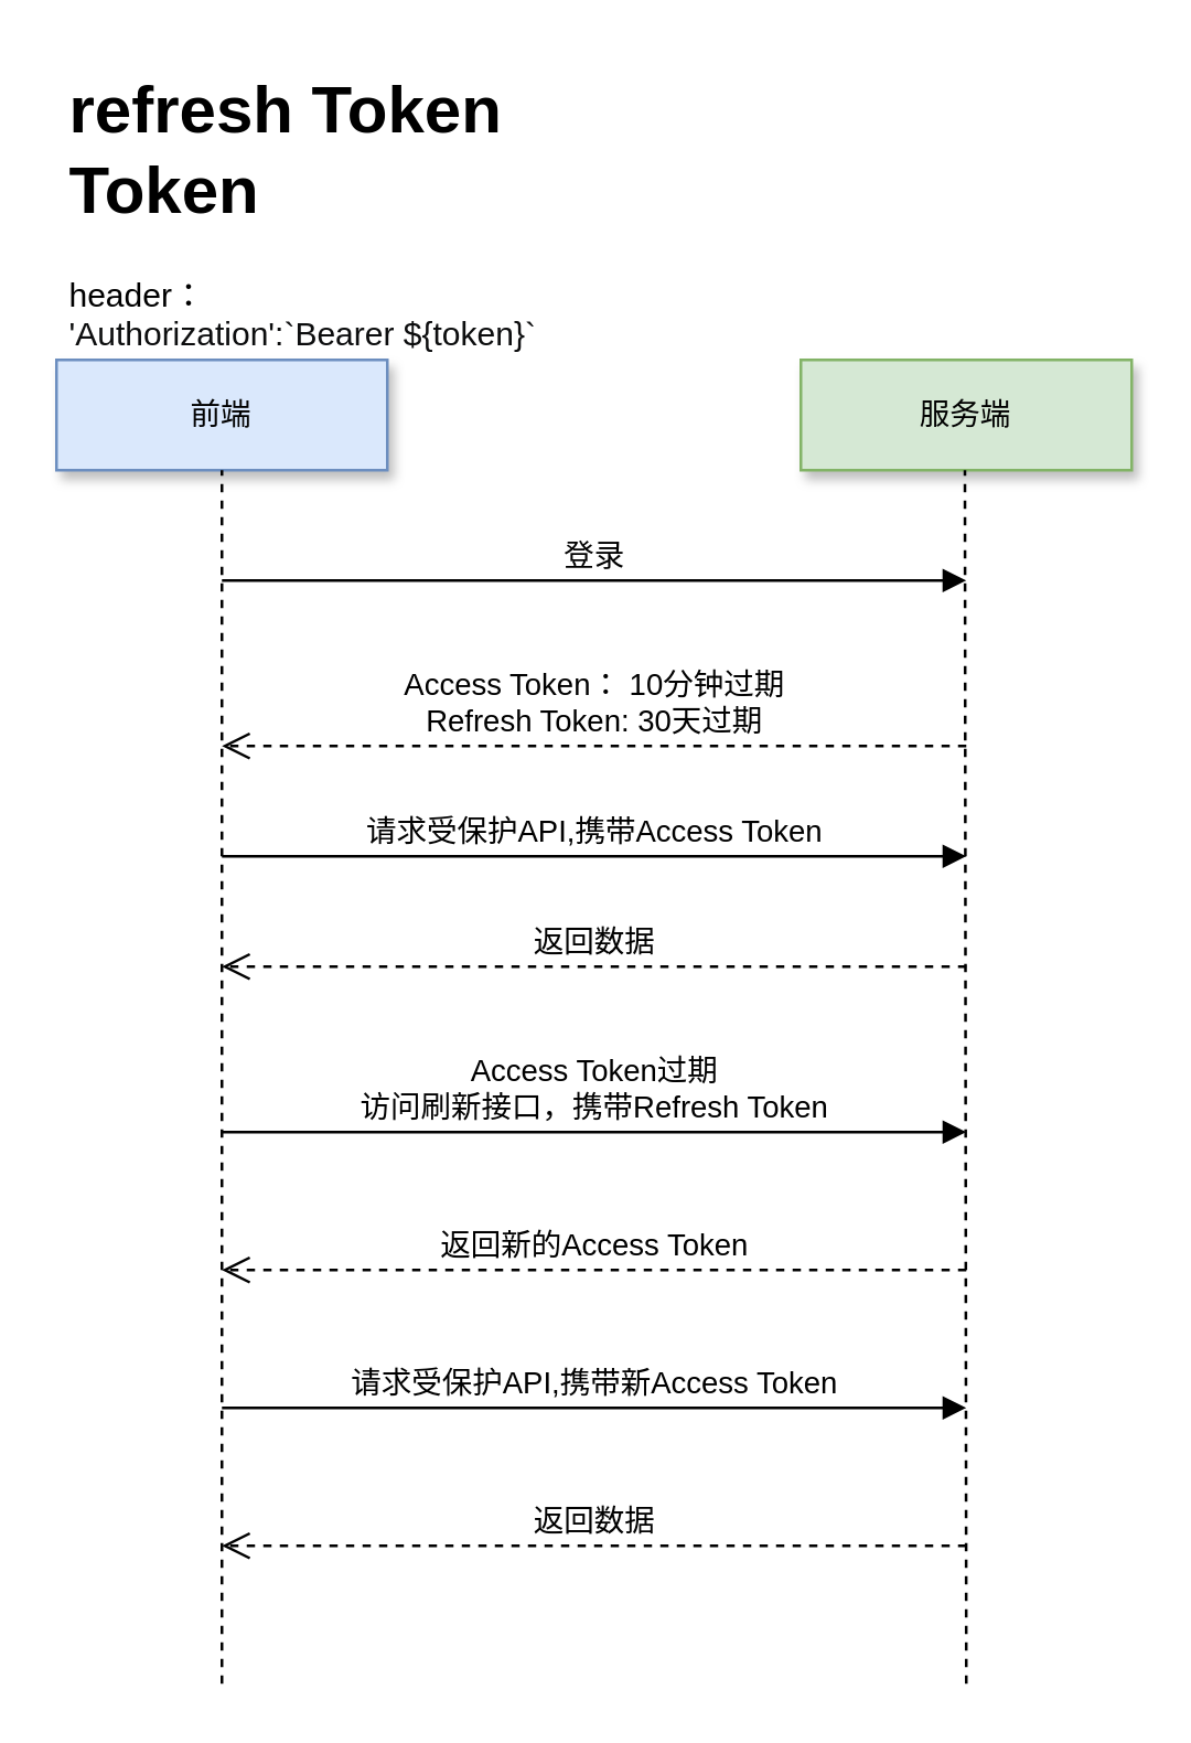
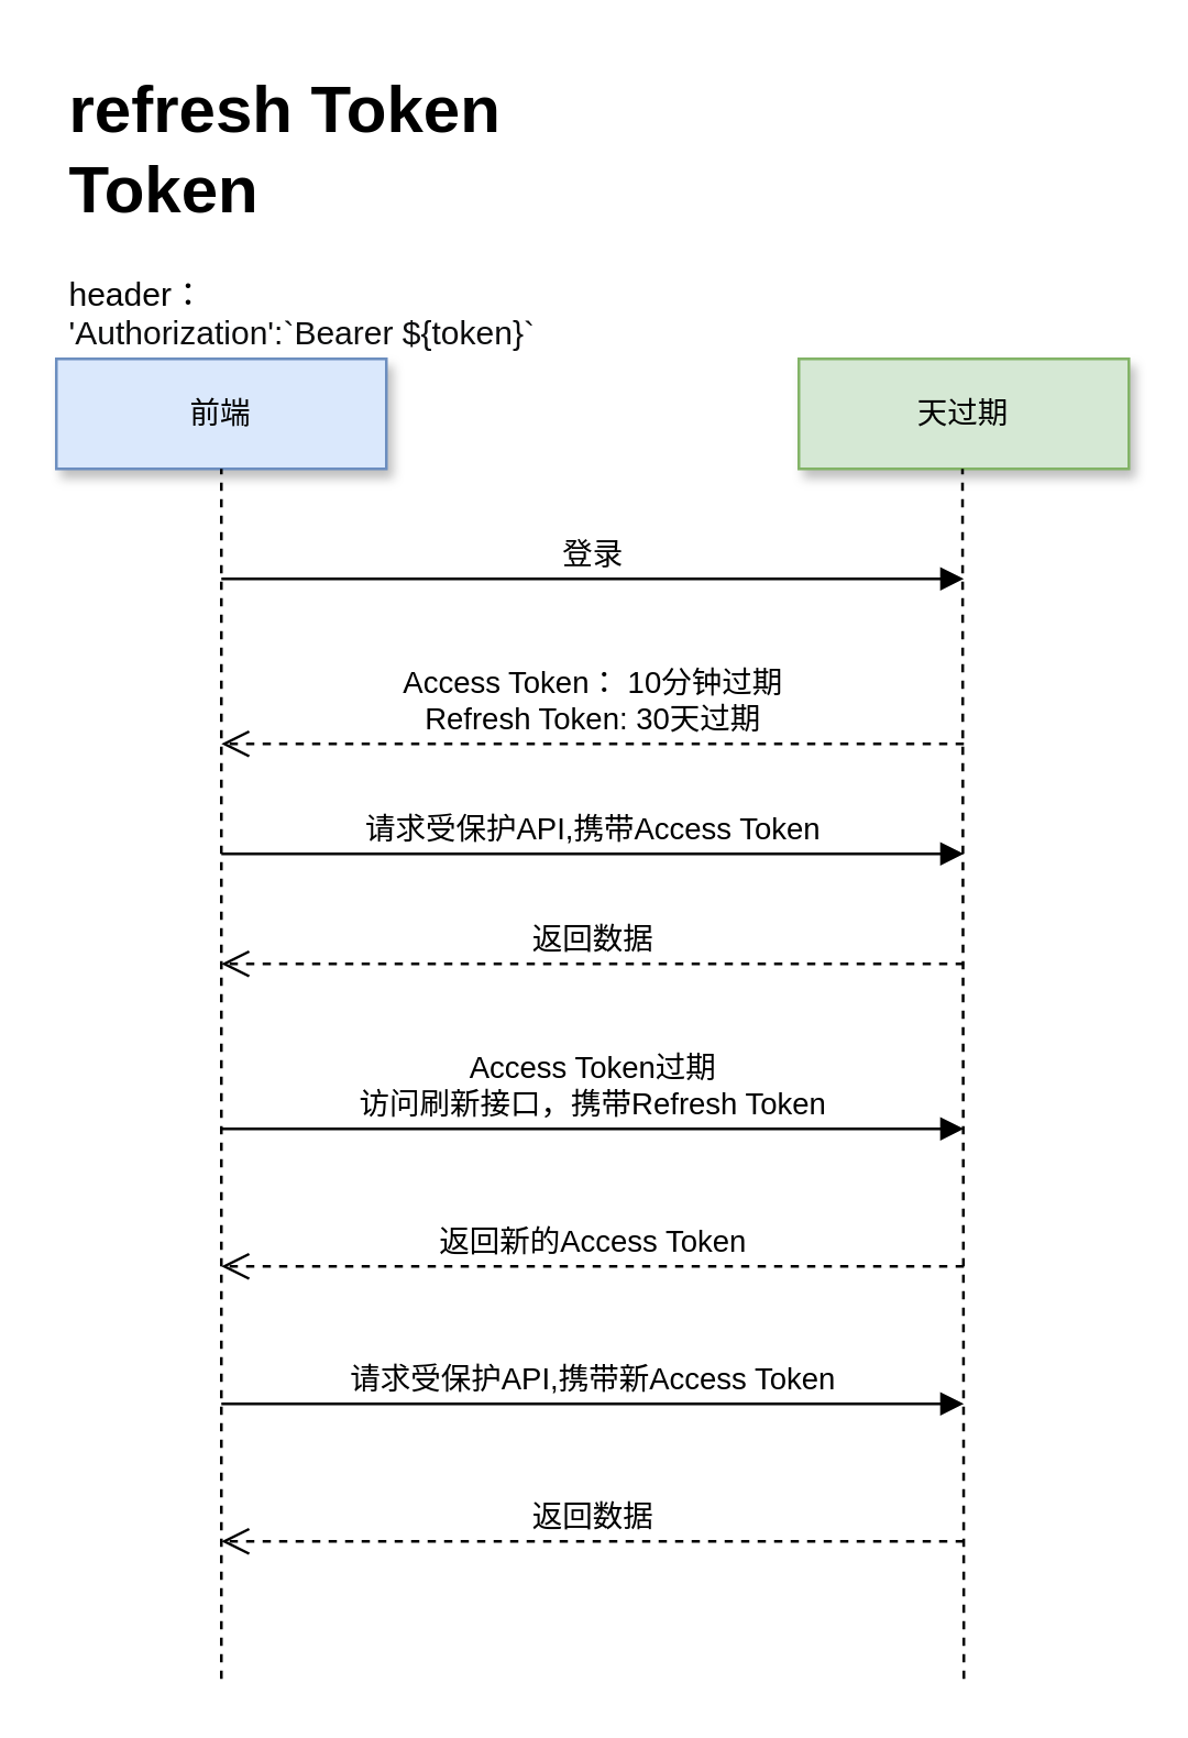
  <mxCell id="0" />
  <mxCell id="1" parent="0" />
  <mxCell id="2" value="前端" style="rounded=0;whiteSpace=wrap;html=1;fillColor=#dae8fc;shadow=1;strokeColor=#6c8ebf;fontSize=11;" vertex="1" parent="1"><mxGeometry x="20" y="130" width="120" height="40" as="geometry" /></mxCell>
- <mxCell id="3" value="服务端" style="rounded=0;whiteSpace=wrap;html=1;fillColor=#d5e8d4;shadow=1;strokeColor=#82b366;fontSize=11;" vertex="1" parent="1"><mxGeometry x="290" y="130" width="120" height="40" as="geometry" /></mxCell>
+ <mxCell id="3" value="天过期" style="rounded=0;whiteSpace=wrap;html=1;fillColor=#d5e8d4;shadow=1;strokeColor=#82b366;fontSize=11;" vertex="1" parent="1"><mxGeometry x="290" y="130" width="120" height="40" as="geometry" /></mxCell>
  <mxCell id="4" value="" style="endArrow=none;dashed=1;html=1;rounded=0;" edge="1" parent="1"><mxGeometry width="50" height="50" relative="1" as="geometry"><mxPoint x="80" y="610" as="sourcePoint" /><mxPoint x="80" y="170" as="targetPoint" /></mxGeometry></mxCell>
  <mxCell id="5" value="" style="endArrow=none;dashed=1;html=1;rounded=0;" edge="1" parent="1"><mxGeometry width="50" height="50" relative="1" as="geometry"><mxPoint x="350" y="610" as="sourcePoint" /><mxPoint x="349.5" y="170" as="targetPoint" /></mxGeometry></mxCell>
  <mxCell id="6" value="&lt;h1&gt;refresh Token Token&lt;/h1&gt;&lt;div style=&quot;&quot;&gt;&lt;font style=&quot;font-size: 12px;&quot;&gt;header：&lt;/font&gt;&lt;/div&gt;&lt;pre style=&quot;margin-top: 0px; margin-bottom: 0px; padding: var(--su12); border: 0px; font-variant-numeric: inherit; font-variant-east-asian: inherit; font-variant-alternates: inherit; font-variant-position: inherit; font-stretch: inherit; line-height: var(--lh-md); font-family: var(--ff-mono); font-optical-sizing: inherit; font-kerning: inherit; font-feature-settings: inherit; font-variation-settings: inherit; vertical-align: baseline; box-sizing: inherit; width: auto; max-height: 600px; overflow: auto; background-color: var(--highlight-bg); border-radius: var(--br-md); --_cb-line-numbers-bg: var(--black-150); color: rgb(12, 13, 14); overflow-wrap: normal; --theme-base-primary-color-h: 27; --theme-base-primary-color-s: 89%; --theme-base-primary-color-l: 48%; --theme-primary-custom-100: hsl(var(--theme-base-primary-color-h), var(--theme-base-primary-color-s), calc(var(--theme-base-primary-color-l) + ((100% - var(--theme-base-primary-color-l)) * .9))); --theme-primary-custom-200: hsl(var(--theme-base-primary-color-h), var(--theme-base-primary-color-s), calc(var(--theme-base-primary-color-l) + ((100% - var(--theme-base-primary-color-l)) * .75))); --theme-primary-custom-300: hsl(var(--theme-base-primary-color-h), var(--theme-base-primary-color-s), calc(var(--theme-base-primary-color-l) + ((100% - var(--theme-base-primary-color-l)) * .5))); --theme-primary-custom-400: hsl(var(--theme-base-primary-color-h), var(--theme-base-primary-color-s), var(--theme-base-primary-color-l)); --theme-primary-custom-500: hsl(var(--theme-base-primary-color-h), var(--theme-base-primary-color-s), calc(var(--theme-base-primary-color-l) + (var(--theme-base-primary-color-l) * -.3))); --theme-primary-custom-600: hsl(var(--theme-base-primary-color-h), var(--theme-base-primary-color-s), calc(var(--theme-base-primary-color-l) + (var(--theme-base-primary-color-l) * -.6))); --theme-primary-custom: var(--theme-primary-custom-400); --theme-button-color: initial; --theme-button-hover-color: initial; --theme-button-hover-background-color: initial; --theme-button-active-background-color: initial; --theme-button-selected-color: initial; --theme-button-selected-background-color: initial; --theme-button-outlined-border-color: initial; --theme-button-outlined-selected-border-color: initial; --theme-button-primary-color: initial; --theme-button-primary-active-color: initial; --theme-button-primary-hover-color: initial; --theme-button-primary-selected-color: initial; --theme-button-primary-background-color: initial; --theme-button-primary-active-background-color: initial; --theme-button-primary-hover-background-color: initial; --theme-button-primary-selected-background-color: initial; --theme-background-color: var(--white); --theme-background-position: top left; --theme-background-repeat: repeat; --theme-background-size: auto; --theme-background-attachment: auto; --theme-content-background-color: var(--white); --theme-content-border-color: var(--black-225); --theme-header-background-color: var(--theme-primary); --theme-header-background-position: center left; --theme-header-background-repeat: repeat; --theme-header-background-size: auto; --theme-header-background-border-bottom: 0; --theme-header-link-color: var(--theme-primary); --theme-header-sponsored-color: hsla(0,0%,100%,0.4); --theme-header-foreground-color: transparent; --theme-header-foreground-position: bottom right; --theme-header-foreground-repeat: no-repeat; --theme-header-foreground-size: auto; --theme-footer-background-color: hsl(210,8%,5%); --theme-footer-background-position: top left; --theme-footer-background-repeat: no-repeat; --theme-footer-background-size: auto; --theme-footer-background-border-top: 0; --theme-footer-title-color: var(--black-250); --theme-footer-text-color: var(--black-300); --theme-footer-link-color: var(--black-300); --theme-footer-link-color-hover: var(--black-200); --theme-footer-divider-color: var(--black-500); --theme-footer-padding-top: 0; --theme-footer-padding-bottom: 0; --theme-link-color: initial; --theme-link-color-hover: initial; --theme-link-color-visited: initial; --theme-tag-color: initial; --theme-tag-background-color: initial; --theme-tag-border-color: initial; --theme-tag-hover-color: initial; --theme-tag-hover-background-color: initial; --theme-tag-hover-border-color: initial; --theme-tag-required-color: var(--white); --theme-tag-required-background-color: var(--theme-secondary-500); --theme-tag-required-border-color: transparent; --theme-tag-required-hover-color: var(--white); --theme-tag-required-hover-background-color: var(--theme-secondary-400); --theme-tag-required-hover-border-color: transparent; --theme-body-font-family: var(--ff-sans); --theme-body-font-color: var(--black-600); --theme-post-title-font-family: var(--ff-sans); --theme-post-title-color: var(--theme-link-color); --theme-post-title-color-hover: var(--theme-link-color-hover); --theme-post-title-color-visited: var(--theme-link-color-visited); --theme-post-body-font-family: var(--ff-sans); --theme-post-owner-background-color: var(--theme-secondary-100); --theme-post-owner-new-background-color: var(--theme-secondary-200); --theme-topbar-bottom-border: 1px solid var(--black-225);&quot; class=&quot;lang-js s-code-block&quot;&gt;&lt;code style=&quot;margin: 0px; padding: 0px; border: 0px; font-style: inherit; font-variant: inherit; font-weight: inherit; font-stretch: inherit; line-height: inherit; font-family: inherit; font-optical-sizing: inherit; font-kerning: inherit; font-feature-settings: inherit; font-variation-settings: inherit; vertical-align: baseline; box-sizing: inherit; background-color: transparent; --theme-base-primary-color-h: 27; --theme-base-primary-color-s: 89%; --theme-base-primary-color-l: 48%; --theme-primary-custom-100: hsl(var(--theme-base-primary-color-h), var(--theme-base-primary-color-s), calc(var(--theme-base-primary-color-l) + ((100% - var(--theme-base-primary-color-l)) * .9))); --theme-primary-custom-200: hsl(var(--theme-base-primary-color-h), var(--theme-base-primary-color-s), calc(var(--theme-base-primary-color-l) + ((100% - var(--theme-base-primary-color-l)) * .75))); --theme-primary-custom-300: hsl(var(--theme-base-primary-color-h), var(--theme-base-primary-color-s), calc(var(--theme-base-primary-color-l) + ((100% - var(--theme-base-primary-color-l)) * .5))); --theme-primary-custom-400: hsl(var(--theme-base-primary-color-h), var(--theme-base-primary-color-s), var(--theme-base-primary-color-l)); --theme-primary-custom-500: hsl(var(--theme-base-primary-color-h), var(--theme-base-primary-color-s), calc(var(--theme-base-primary-color-l) + (var(--theme-base-primary-color-l) * -.3))); --theme-primary-custom-600: hsl(var(--theme-base-primary-color-h), var(--theme-base-primary-color-s), calc(var(--theme-base-primary-color-l) + (var(--theme-base-primary-color-l) * -.6))); --theme-primary-custom: var(--theme-primary-custom-400); --theme-button-color: initial; --theme-button-hover-color: initial; --theme-button-hover-background-color: initial; --theme-button-active-background-color: initial; --theme-button-selected-color: initial; --theme-button-selected-background-color: initial; --theme-button-outlined-border-color: initial; --theme-button-outlined-selected-border-color: initial; --theme-button-primary-color: initial; --theme-button-primary-active-color: initial; --theme-button-primary-hover-color: initial; --theme-button-primary-selected-color: initial; --theme-button-primary-background-color: initial; --theme-button-primary-active-background-color: initial; --theme-button-primary-hover-background-color: initial; --theme-button-primary-selected-background-color: initial; --theme-background-color: var(--white); --theme-background-position: top left; --theme-background-repeat: repeat; --theme-background-size: auto; --theme-background-attachment: auto; --theme-content-background-color: var(--white); --theme-content-border-color: var(--black-225); --theme-header-background-color: var(--theme-primary); --theme-header-background-position: center left; --theme-header-background-repeat: repeat; --theme-header-background-size: auto; --theme-header-background-border-bottom: 0; --theme-header-link-color: var(--theme-primary); --theme-header-sponsored-color: hsla(0,0%,100%,0.4); --theme-header-foreground-color: transparent; --theme-header-foreground-position: bottom right; --theme-header-foreground-repeat: no-repeat; --theme-header-foreground-size: auto; --theme-footer-background-color: hsl(210,8%,5%); --theme-footer-background-position: top left; --theme-footer-background-repeat: no-repeat; --theme-footer-background-size: auto; --theme-footer-background-border-top: 0; --theme-footer-title-color: var(--black-250); --theme-footer-text-color: var(--black-300); --theme-footer-link-color: var(--black-300); --theme-footer-link-color-hover: var(--black-200); --theme-footer-divider-color: var(--black-500); --theme-footer-padding-top: 0; --theme-footer-padding-bottom: 0; --theme-link-color: initial; --theme-link-color-hover: initial; --theme-link-color-visited: initial; --theme-tag-color: initial; --theme-tag-background-color: initial; --theme-tag-border-color: initial; --theme-tag-hover-color: initial; --theme-tag-hover-background-color: initial; --theme-tag-hover-border-color: initial; --theme-tag-required-color: var(--white); --theme-tag-required-background-color: var(--theme-secondary-500); --theme-tag-required-border-color: transparent; --theme-tag-required-hover-color: var(--white); --theme-tag-required-hover-background-color: var(--theme-secondary-400); --theme-tag-required-hover-border-color: transparent; --theme-body-font-family: var(--ff-sans); --theme-body-font-color: var(--black-600); --theme-post-title-font-family: var(--ff-sans); --theme-post-title-color: var(--theme-link-color); --theme-post-title-color-hover: var(--theme-link-color-hover); --theme-post-title-color-visited: var(--theme-link-color-visited); --theme-post-body-font-family: var(--ff-sans); --theme-post-owner-background-color: var(--theme-secondary-100); --theme-post-owner-new-background-color: var(--theme-secondary-200); --theme-topbar-bottom-border: 1px solid var(--black-225);&quot; class=&quot;hljs language-javascript&quot;&gt;&lt;font style=&quot;font-size: 12px;&quot;&gt;'Authorization':&lt;span style=&quot;margin: 0px; padding: 0px; border: 0px; font-style: inherit; font-variant: inherit; font-weight: inherit; font-stretch: inherit; line-height: inherit; font-family: inherit; font-optical-sizing: inherit; font-kerning: inherit; font-feature-settings: inherit; font-variation-settings: inherit; vertical-align: baseline; box-sizing: inherit; --theme-base-primary-color-h: 27; --theme-base-primary-color-s: 89%; --theme-base-primary-color-l: 48%; --theme-primary-custom-100: hsl(var(--theme-base-primary-color-h), var(--theme-base-primary-color-s), calc(var(--theme-base-primary-color-l) + ((100% - var(--theme-base-primary-color-l)) * .9))); --theme-primary-custom-200: hsl(var(--theme-base-primary-color-h), var(--theme-base-primary-color-s), calc(var(--theme-base-primary-color-l) + ((100% - var(--theme-base-primary-color-l)) * .75))); --theme-primary-custom-300: hsl(var(--theme-base-primary-color-h), var(--theme-base-primary-color-s), calc(var(--theme-base-primary-color-l) + ((100% - var(--theme-base-primary-color-l)) * .5))); --theme-primary-custom-400: hsl(var(--theme-base-primary-color-h), var(--theme-base-primary-color-s), var(--theme-base-primary-color-l)); --theme-primary-custom-500: hsl(var(--theme-base-primary-color-h), var(--theme-base-primary-color-s), calc(var(--theme-base-primary-color-l) + (var(--theme-base-primary-color-l) * -.3))); --theme-primary-custom-600: hsl(var(--theme-base-primary-color-h), var(--theme-base-primary-color-s), calc(var(--theme-base-primary-color-l) + (var(--theme-base-primary-color-l) * -.6))); --theme-primary-custom: var(--theme-primary-custom-400); --theme-button-color: initial; --theme-button-hover-color: initial; --theme-button-hover-background-color: initial; --theme-button-active-background-color: initial; --theme-button-selected-color: initial; --theme-button-selected-background-color: initial; --theme-button-outlined-border-color: initial; --theme-button-outlined-selected-border-color: initial; --theme-button-primary-color: initial; --theme-button-primary-active-color: initial; --theme-button-primary-hover-color: initial; --theme-button-primary-selected-color: initial; --theme-button-primary-background-color: initial; --theme-button-primary-active-background-color: initial; --theme-button-primary-hover-background-color: initial; --theme-button-primary-selected-background-color: initial; --theme-background-color: var(--white); --theme-background-position: top left; --theme-background-repeat: repeat; --theme-background-size: auto; --theme-background-attachment: auto; --theme-content-background-color: var(--white); --theme-content-border-color: var(--black-225); --theme-header-background-color: var(--theme-primary); --theme-header-background-position: center left; --theme-header-background-repeat: repeat; --theme-header-background-size: auto; --theme-header-background-border-bottom: 0; --theme-header-link-color: var(--theme-primary); --theme-header-sponsored-color: hsla(0,0%,100%,0.4); --theme-header-foreground-color: transparent; --theme-header-foreground-position: bottom right; --theme-header-foreground-repeat: no-repeat; --theme-header-foreground-size: auto; --theme-footer-background-color: hsl(210,8%,5%); --theme-footer-background-position: top left; --theme-footer-background-repeat: no-repeat; --theme-footer-background-size: auto; --theme-footer-background-border-top: 0; --theme-footer-title-color: var(--black-250); --theme-footer-text-color: var(--black-300); --theme-footer-link-color: var(--black-300); --theme-footer-link-color-hover: var(--black-200); --theme-footer-divider-color: var(--black-500); --theme-footer-padding-top: 0; --theme-footer-padding-bottom: 0; --theme-link-color: initial; --theme-link-color-hover: initial; --theme-link-color-visited: initial; --theme-tag-color: initial; --theme-tag-background-color: initial; --theme-tag-border-color: initial; --theme-tag-hover-color: initial; --theme-tag-hover-background-color: initial; --theme-tag-hover-border-color: initial; --theme-tag-required-color: var(--white); --theme-tag-required-background-color: var(--theme-secondary-500); --theme-tag-required-border-color: transparent; --theme-tag-required-hover-color: var(--white); --theme-tag-required-hover-background-color: var(--theme-secondary-400); --theme-tag-required-hover-border-color: transparent; --theme-body-font-family: var(--ff-sans); --theme-body-font-color: var(--black-600); --theme-post-title-font-family: var(--ff-sans); --theme-post-title-color: var(--theme-link-color); --theme-post-title-color-hover: var(--theme-link-color-hover); --theme-post-title-color-visited: var(--theme-link-color-visited); --theme-post-body-font-family: var(--ff-sans); --theme-post-owner-background-color: var(--theme-secondary-100); --theme-post-owner-new-background-color: var(--theme-secondary-200); --theme-topbar-bottom-border: 1px solid var(--black-225); color: var(--highlight-variable);&quot; class=&quot;hljs-string&quot;&gt;`Bearer &lt;span style=&quot;margin: 0px; padding: 0px; border: 0px; font-style: inherit; font-variant: inherit; font-weight: inherit; font-stretch: inherit; line-height: inherit; font-family: inherit; font-optical-sizing: inherit; font-kerning: inherit; font-feature-settings: inherit; font-variation-settings: inherit; vertical-align: baseline; box-sizing: inherit; --theme-base-primary-color-h: 27; --theme-base-primary-color-s: 89%; --theme-base-primary-color-l: 48%; --theme-primary-custom-100: hsl(var(--theme-base-primary-color-h), var(--theme-base-primary-color-s), calc(var(--theme-base-primary-color-l) + ((100% - var(--theme-base-primary-color-l)) * .9))); --theme-primary-custom-200: hsl(var(--theme-base-primary-color-h), var(--theme-base-primary-color-s), calc(var(--theme-base-primary-color-l) + ((100% - var(--theme-base-primary-color-l)) * .75))); --theme-primary-custom-300: hsl(var(--theme-base-primary-color-h), var(--theme-base-primary-color-s), calc(var(--theme-base-primary-color-l) + ((100% - var(--theme-base-primary-color-l)) * .5))); --theme-primary-custom-400: hsl(var(--theme-base-primary-color-h), var(--theme-base-primary-color-s), var(--theme-base-primary-color-l)); --theme-primary-custom-500: hsl(var(--theme-base-primary-color-h), var(--theme-base-primary-color-s), calc(var(--theme-base-primary-color-l) + (var(--theme-base-primary-color-l) * -.3))); --theme-primary-custom-600: hsl(var(--theme-base-primary-color-h), var(--theme-base-primary-color-s), calc(var(--theme-base-primary-color-l) + (var(--theme-base-primary-color-l) * -.6))); --theme-primary-custom: var(--theme-primary-custom-400); --theme-button-color: initial; --theme-button-hover-color: initial; --theme-button-hover-background-color: initial; --theme-button-active-background-color: initial; --theme-button-selected-color: initial; --theme-button-selected-background-color: initial; --theme-button-outlined-border-color: initial; --theme-button-outlined-selected-border-color: initial; --theme-button-primary-color: initial; --theme-button-primary-active-color: initial; --theme-button-primary-hover-color: initial; --theme-button-primary-selected-color: initial; --theme-button-primary-background-color: initial; --theme-button-primary-active-background-color: initial; --theme-button-primary-hover-background-color: initial; --theme-button-primary-selected-background-color: initial; --theme-background-color: var(--white); --theme-background-position: top left; --theme-background-repeat: repeat; --theme-background-size: auto; --theme-background-attachment: auto; --theme-content-background-color: var(--white); --theme-content-border-color: var(--black-225); --theme-header-background-color: var(--theme-primary); --theme-header-background-position: center left; --theme-header-background-repeat: repeat; --theme-header-background-size: auto; --theme-header-background-border-bottom: 0; --theme-header-link-color: var(--theme-primary); --theme-header-sponsored-color: hsla(0,0%,100%,0.4); --theme-header-foreground-color: transparent; --theme-header-foreground-position: bottom right; --theme-header-foreground-repeat: no-repeat; --theme-header-foreground-size: auto; --theme-footer-background-color: hsl(210,8%,5%); --theme-footer-background-position: top left; --theme-footer-background-repeat: no-repeat; --theme-footer-background-size: auto; --theme-footer-background-border-top: 0; --theme-footer-title-color: var(--black-250); --theme-footer-text-color: var(--black-300); --theme-footer-link-color: var(--black-300); --theme-footer-link-color-hover: var(--black-200); --theme-footer-divider-color: var(--black-500); --theme-footer-padding-top: 0; --theme-footer-padding-bottom: 0; --theme-link-color: initial; --theme-link-color-hover: initial; --theme-link-color-visited: initial; --theme-tag-color: initial; --theme-tag-background-color: initial; --theme-tag-border-color: initial; --theme-tag-hover-color: initial; --theme-tag-hover-background-color: initial; --theme-tag-hover-border-color: initial; --theme-tag-required-color: var(--white); --theme-tag-required-background-color: var(--theme-secondary-500); --theme-tag-required-border-color: transparent; --theme-tag-required-hover-color: var(--white); --theme-tag-required-hover-background-color: var(--theme-secondary-400); --theme-tag-required-hover-border-color: transparent; --theme-body-font-family: var(--ff-sans); --theme-body-font-color: var(--black-600); --theme-post-title-font-family: var(--ff-sans); --theme-post-title-color: var(--theme-link-color); --theme-post-title-color-hover: var(--theme-link-color-hover); --theme-post-title-color-visited: var(--theme-link-color-visited); --theme-post-body-font-family: var(--ff-sans); --theme-post-owner-background-color: var(--theme-secondary-100); --theme-post-owner-new-background-color: var(--theme-secondary-200); --theme-topbar-bottom-border: 1px solid var(--black-225); color: var(--highlight-color);&quot; class=&quot;hljs-subst&quot;&gt;${token}&lt;/span&gt;`&lt;/span&gt;&lt;/font&gt;&lt;/code&gt;&lt;/pre&gt;&lt;div style=&quot;font-size: 11px;&quot;&gt;&lt;br&gt;&lt;/div&gt;" style="text;html=1;strokeColor=none;fillColor=none;spacing=5;spacingTop=-20;whiteSpace=wrap;overflow=hidden;rounded=0;" vertex="1" parent="1"><mxGeometry x="20" y="20" width="190" height="110" as="geometry" /></mxCell>
  <mxCell id="7" value="登录" style="html=1;verticalAlign=bottom;endArrow=block;curved=0;rounded=0;" edge="1" parent="1"><mxGeometry width="80" relative="1" as="geometry"><mxPoint x="80" y="210" as="sourcePoint" /><mxPoint x="350" y="210" as="targetPoint" /></mxGeometry></mxCell>
  <mxCell id="8" value="Access Token： 10分钟过期&lt;br&gt;Refresh Token: 30天过期" style="html=1;verticalAlign=bottom;endArrow=open;dashed=1;endSize=8;curved=0;rounded=0;" edge="1" parent="1"><mxGeometry relative="1" as="geometry"><mxPoint x="350" y="270" as="sourcePoint" /><mxPoint x="80" y="270" as="targetPoint" /></mxGeometry></mxCell>
  <mxCell id="9" value="请求受保护API,携带Access Token" style="html=1;verticalAlign=bottom;endArrow=block;curved=0;rounded=0;" edge="1" parent="1"><mxGeometry width="80" relative="1" as="geometry"><mxPoint x="80" y="310" as="sourcePoint" /><mxPoint x="350" y="310" as="targetPoint" /></mxGeometry></mxCell>
  <mxCell id="10" value="返回数据" style="html=1;verticalAlign=bottom;endArrow=open;dashed=1;endSize=8;curved=0;rounded=0;" edge="1" parent="1"><mxGeometry relative="1" as="geometry"><mxPoint x="350" y="350" as="sourcePoint" /><mxPoint x="80" y="350" as="targetPoint" /></mxGeometry></mxCell>
  <mxCell id="11" value="Access Token过期&lt;br&gt;访问刷新接口，携带Refresh Token" style="html=1;verticalAlign=bottom;endArrow=block;curved=0;rounded=0;" edge="1" parent="1"><mxGeometry width="80" relative="1" as="geometry"><mxPoint x="80" y="410" as="sourcePoint" /><mxPoint x="350" y="410" as="targetPoint" /></mxGeometry></mxCell>
  <mxCell id="12" value="返回新的Access Token" style="html=1;verticalAlign=bottom;endArrow=open;dashed=1;endSize=8;curved=0;rounded=0;" edge="1" parent="1"><mxGeometry relative="1" as="geometry"><mxPoint x="350" y="460" as="sourcePoint" /><mxPoint x="80" y="460" as="targetPoint" /></mxGeometry></mxCell>
  <mxCell id="13" value="请求受保护API,携带新Access Token" style="html=1;verticalAlign=bottom;endArrow=block;curved=0;rounded=0;" edge="1" parent="1"><mxGeometry width="80" relative="1" as="geometry"><mxPoint x="80" y="510" as="sourcePoint" /><mxPoint x="350" y="510" as="targetPoint" /></mxGeometry></mxCell>
  <mxCell id="14" value="返回数据" style="html=1;verticalAlign=bottom;endArrow=open;dashed=1;endSize=8;curved=0;rounded=0;" edge="1" parent="1"><mxGeometry relative="1" as="geometry"><mxPoint x="350" y="560" as="sourcePoint" /><mxPoint x="80" y="560" as="targetPoint" /></mxGeometry></mxCell>
